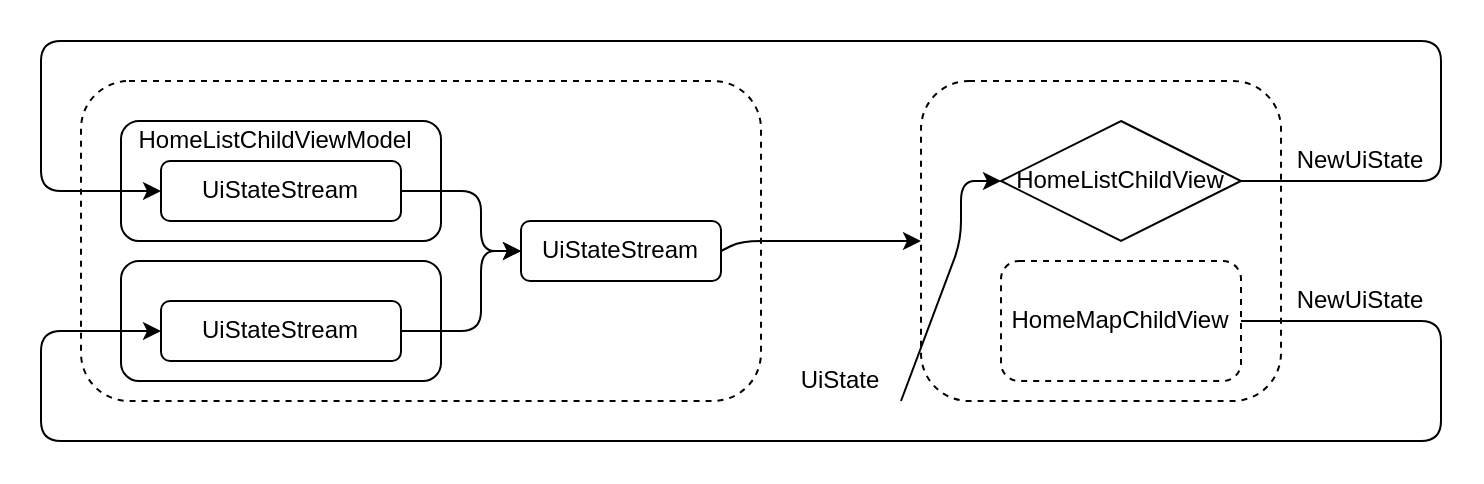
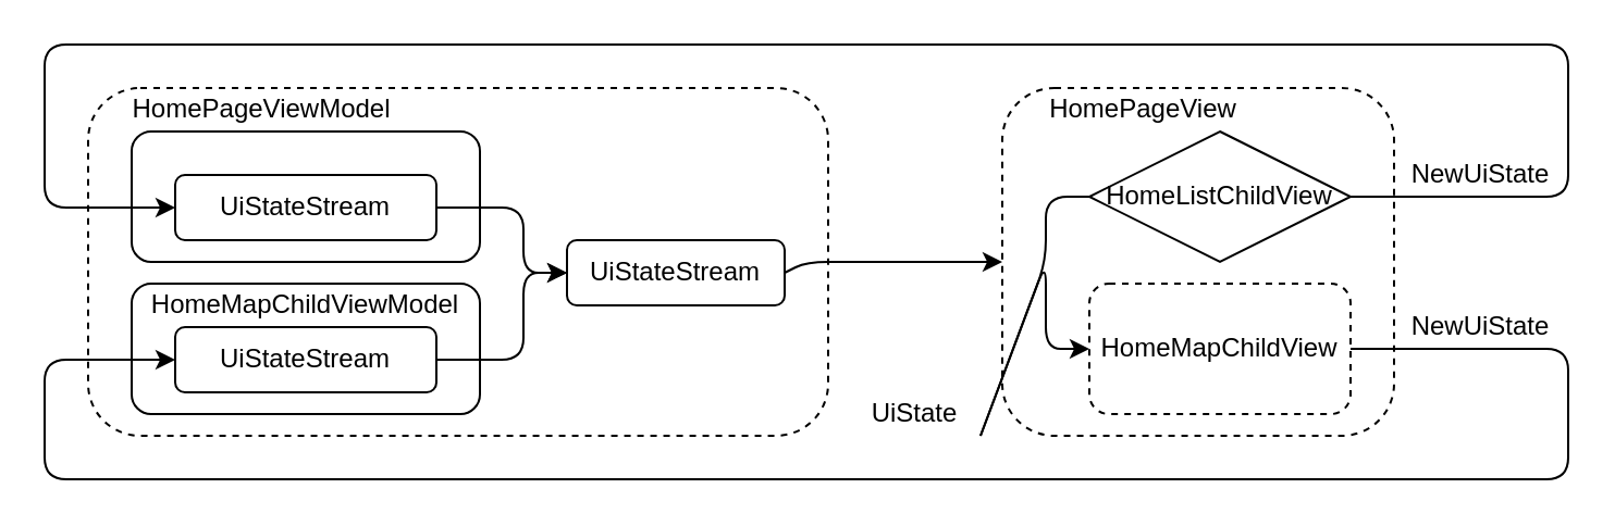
  <mxCell id="0" />
  <mxCell id="1" parent="0" />
  <mxCell id="2" value="" style="rounded=1;whiteSpace=wrap;html=1;fillColor=none;dashed=1;" parent="1" vertex="1"><mxGeometry x="40" y="40" width="340" height="160" as="geometry" /></mxCell>
  <mxCell id="3" value="" style="rounded=1;whiteSpace=wrap;html=1;fillColor=none;" parent="1" vertex="1"><mxGeometry x="60" y="130" width="160" height="60" as="geometry" /></mxCell>
  <mxCell id="4" value="" style="rounded=1;whiteSpace=wrap;html=1;fillColor=none;" parent="1" vertex="1"><mxGeometry x="60" y="60" width="160" height="60" as="geometry" /></mxCell>
- <mxCell id="6" value="HomeListChildViewModel" style="text;html=1;strokeColor=none;fillColor=none;align=center;verticalAlign=middle;whiteSpace=wrap;rounded=0;" parent="1" vertex="1"><mxGeometry x="70" y="60" width="135" height="20" as="geometry" /></mxCell>
+ <mxCell id="5" value="HomePageViewModel" style="text;html=1;strokeColor=none;fillColor=none;align=center;verticalAlign=middle;whiteSpace=wrap;rounded=0;" parent="1" vertex="1"><mxGeometry x="60" y="40" width="120" height="20" as="geometry" /></mxCell>
+ <mxCell id="7" value="HomeMapChildViewModel" style="text;html=1;strokeColor=none;fillColor=none;align=center;verticalAlign=middle;whiteSpace=wrap;rounded=0;" parent="1" vertex="1"><mxGeometry x="70" y="130" width="140" height="20" as="geometry" /></mxCell>
  <mxCell id="8" style="edgeStyle=none;html=1;exitX=1;exitY=0.5;exitDx=0;exitDy=0;entryX=0;entryY=0.5;entryDx=0;entryDy=0;" parent="1" source="9" target="13" edge="1"><mxGeometry relative="1" as="geometry"><Array as="points"><mxPoint x="240" y="95" /><mxPoint x="240" y="125" /></Array></mxGeometry></mxCell>
  <mxCell id="9" value="UiStateStream" style="rounded=1;whiteSpace=wrap;html=1;fillColor=none;" parent="1" vertex="1"><mxGeometry x="80" y="80" width="120" height="30" as="geometry" /></mxCell>
  <mxCell id="10" style="edgeStyle=none;html=1;exitX=1;exitY=0.5;exitDx=0;exitDy=0;entryX=0;entryY=0.5;entryDx=0;entryDy=0;" parent="1" source="11" target="13" edge="1"><mxGeometry relative="1" as="geometry"><Array as="points"><mxPoint x="240" y="165" /><mxPoint x="240" y="125" /></Array></mxGeometry></mxCell>
  <mxCell id="11" value="UiStateStream" style="rounded=1;whiteSpace=wrap;html=1;fillColor=none;" parent="1" vertex="1"><mxGeometry x="80" y="150" width="120" height="30" as="geometry" /></mxCell>
  <mxCell id="12" style="edgeStyle=none;html=1;exitX=1;exitY=0.5;exitDx=0;exitDy=0;entryX=0;entryY=0.5;entryDx=0;entryDy=0;" parent="1" source="13" target="14" edge="1"><mxGeometry relative="1" as="geometry"><Array as="points"><mxPoint x="370" y="120" /></Array></mxGeometry></mxCell>
  <mxCell id="13" value="UiStateStream" style="rounded=1;whiteSpace=wrap;html=1;fillColor=none;" parent="1" vertex="1"><mxGeometry x="260" y="110" width="100" height="30" as="geometry" /></mxCell>
  <mxCell id="14" value="" style="rounded=1;whiteSpace=wrap;html=1;fillColor=none;dashed=1;" parent="1" vertex="1"><mxGeometry x="460" y="40" width="180" height="160" as="geometry" /></mxCell>
+ <mxCell id="15" value="HomePageView" style="text;html=1;strokeColor=none;fillColor=none;align=center;verticalAlign=middle;whiteSpace=wrap;rounded=0;" parent="1" vertex="1"><mxGeometry x="480" y="40" width="90" height="20" as="geometry" /></mxCell>
  <mxCell id="16" style="edgeStyle=none;html=1;exitX=1;exitY=0.5;exitDx=0;exitDy=0;entryX=0;entryY=0.5;entryDx=0;entryDy=0;" parent="1" source="17" target="9" edge="1"><mxGeometry relative="1" as="geometry"><mxPoint x="660" y="89.818" as="targetPoint" /><Array as="points"><mxPoint x="720" y="90" /><mxPoint x="720" y="20" /><mxPoint x="20" y="20" /><mxPoint x="20" y="95" /></Array></mxGeometry></mxCell>
  <mxCell id="17" value="HomeListChildView" style="rhombus;whiteSpace=wrap;html=1;fillColor=none;" parent="1" vertex="1"><mxGeometry x="500" y="60" width="120" height="60" as="geometry" /></mxCell>
  <mxCell id="18" style="edgeStyle=none;html=1;exitX=1;exitY=0.5;exitDx=0;exitDy=0;entryX=0;entryY=0.5;entryDx=0;entryDy=0;" parent="1" source="19" target="11" edge="1"><mxGeometry relative="1" as="geometry"><mxPoint x="20" y="160" as="targetPoint" /><Array as="points"><mxPoint x="720" y="160" /><mxPoint x="720" y="220" /><mxPoint x="20" y="220" /><mxPoint x="20" y="165" /></Array></mxGeometry></mxCell>
  <mxCell id="19" value="HomeMapChildView" style="rounded=1;whiteSpace=wrap;html=1;fillColor=none;dashed=1;" parent="1" vertex="1"><mxGeometry x="500" y="130" width="120" height="60" as="geometry" /></mxCell>
- <mxCell id="20" style="edgeStyle=none;html=1;exitX=1;exitY=1;exitDx=0;exitDy=0;entryX=0;entryY=0.5;entryDx=0;entryDy=0;" parent="1" source="22" target="17" edge="1"><mxGeometry relative="1" as="geometry"><Array as="points"><mxPoint x="480" y="120" /><mxPoint x="480" y="90" /></Array></mxGeometry></mxCell>
+ <mxCell id="20" style="edgeStyle=none;html=1;exitX=1;exitY=1;exitDx=0;exitDy=0;entryX=0;entryY=0.5;entryDx=0;entryDy=0;endArrow=none;" parent="1" source="22" target="17" edge="1"><mxGeometry relative="1" as="geometry"><Array as="points"><mxPoint x="480" y="120" /><mxPoint x="480" y="90" /></Array></mxGeometry></mxCell>
+ <mxCell id="21" style="edgeStyle=none;html=1;exitX=1;exitY=1;exitDx=0;exitDy=0;entryX=0;entryY=0.5;entryDx=0;entryDy=0;" parent="1" source="22" target="19" edge="1"><mxGeometry relative="1" as="geometry"><Array as="points"><mxPoint x="480" y="120" /><mxPoint x="480" y="160" /></Array></mxGeometry></mxCell>
  <mxCell id="22" value="UiState" style="text;html=1;strokeColor=none;fillColor=none;align=center;verticalAlign=middle;whiteSpace=wrap;rounded=0;" parent="1" vertex="1"><mxGeometry x="390" y="180" width="60" height="20" as="geometry" /></mxCell>
  <mxCell id="23" value="NewUiState" style="text;html=1;strokeColor=none;fillColor=none;align=center;verticalAlign=middle;whiteSpace=wrap;rounded=0;" parent="1" vertex="1"><mxGeometry x="640" y="70" width="80" height="20" as="geometry" /></mxCell>
  <mxCell id="24" value="NewUiState" style="text;html=1;strokeColor=none;fillColor=none;align=center;verticalAlign=middle;whiteSpace=wrap;rounded=0;" parent="1" vertex="1"><mxGeometry x="640" y="140" width="80" height="20" as="geometry" /></mxCell>
